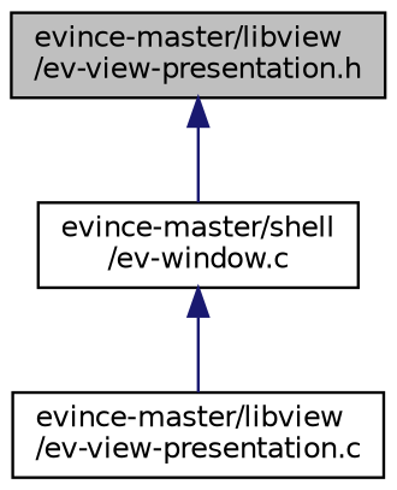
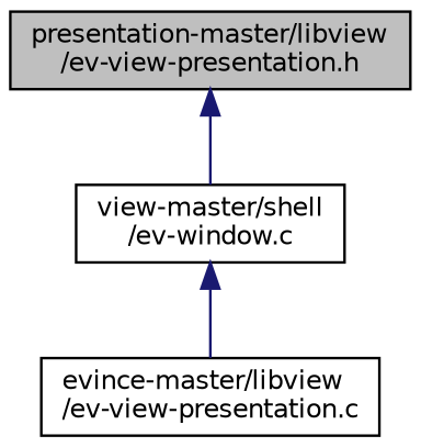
  digraph {
    node [color=black fillcolor=white fontname=Helvetica fontsize=10 shape=record style=filled]
    edge [color=midnightblue dir=back fontname=Helvetica fontsize=10 labelfontname=Helvetica labelfontsize=10 style=solid]
-   n1 [fillcolor=grey75 fontcolor=black height=0.2 label="evince-master/libview\l/ev-view-presentation.h" width=0.4]
-   n2 [height=0.2 label="evince-master/shell\l/ev-window.c" width=0.4]
+   n1 [fillcolor=grey75 fontcolor=black height=0.2 label="presentation-master/libview\l/ev-view-presentation.h" width=0.4]
+   n2 [height=0.2 label="view-master/shell\l/ev-window.c" width=0.4]
    n3 [height=0.2 label="evince-master/libview\l/ev-view-presentation.c" width=0.4]
    n1 -> n2
    n2 -> n3
  }
